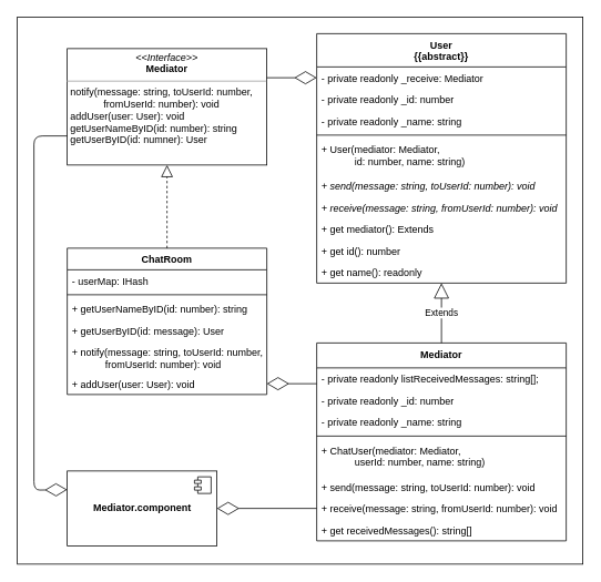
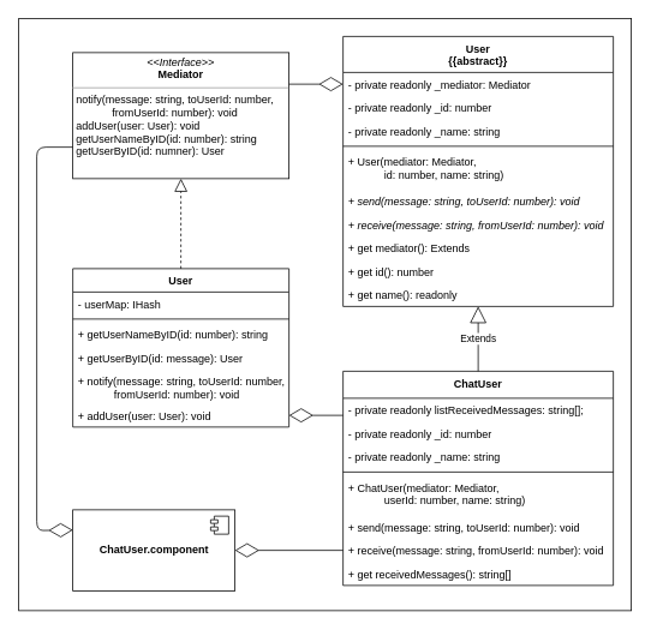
  <mxCell id="0" />
  <mxCell id="1" parent="0" />
  <mxCell id="2" value="" style="rounded=0;whiteSpace=wrap;html=1;" vertex="1" parent="1"><mxGeometry x="20" y="20" width="680" height="658" as="geometry" /></mxCell>
  <mxCell id="3" value="&lt;p style=&quot;margin: 0px ; margin-top: 4px ; text-align: center&quot;&gt;&lt;i&gt;&amp;lt;&amp;lt;Interface&amp;gt;&amp;gt;&lt;/i&gt;&lt;br&gt;&lt;b&gt;Mediator&lt;/b&gt;&lt;/p&gt;&lt;hr size=&quot;1&quot;&gt;&lt;p style=&quot;margin: 0px ; margin-left: 4px&quot;&gt;notify(message: string, toUserId: number,&lt;br&gt;&amp;nbsp; &amp;nbsp; &amp;nbsp; &amp;nbsp; &amp;nbsp; &amp;nbsp; fromUserId: number): void&lt;/p&gt;&lt;p style=&quot;margin: 0px ; margin-left: 4px&quot;&gt;addUser(user: User): void&lt;/p&gt;&lt;p style=&quot;margin: 0px ; margin-left: 4px&quot;&gt;getUserNameByID(id: number): string&lt;/p&gt;&lt;p style=&quot;margin: 0px ; margin-left: 4px&quot;&gt;getUserByID(id: numner): User&lt;/p&gt;" style="verticalAlign=top;align=left;overflow=fill;fontSize=12;fontFamily=Helvetica;html=1;" vertex="1" parent="1"><mxGeometry x="80" y="58" width="240" height="140" as="geometry" /></mxCell>
  <mxCell id="4" value="User&#10;{{abstract}}" style="swimlane;fontStyle=1;align=center;verticalAlign=top;childLayout=stackLayout;horizontal=1;startSize=40;horizontalStack=0;resizeParent=1;resizeParentMax=0;resizeLast=0;collapsible=1;marginBottom=0;" vertex="1" parent="1"><mxGeometry x="380" y="40" width="300" height="300" as="geometry" /></mxCell>
- <mxCell id="5" value="- private readonly _receive: Mediator" style="text;strokeColor=none;fillColor=none;align=left;verticalAlign=top;spacingLeft=4;spacingRight=4;overflow=hidden;rotatable=0;points=[[0,0.5],[1,0.5]];portConstraint=eastwest;" vertex="1" parent="4"><mxGeometry y="40" width="300" height="26" as="geometry" /></mxCell>
+ <mxCell id="5" value="- private readonly _mediator: Mediator" style="text;strokeColor=none;fillColor=none;align=left;verticalAlign=top;spacingLeft=4;spacingRight=4;overflow=hidden;rotatable=0;points=[[0,0.5],[1,0.5]];portConstraint=eastwest;" vertex="1" parent="4"><mxGeometry y="40" width="300" height="26" as="geometry" /></mxCell>
  <mxCell id="6" value="- private readonly _id: number" style="text;strokeColor=none;fillColor=none;align=left;verticalAlign=top;spacingLeft=4;spacingRight=4;overflow=hidden;rotatable=0;points=[[0,0.5],[1,0.5]];portConstraint=eastwest;" vertex="1" parent="4"><mxGeometry y="66" width="300" height="26" as="geometry" /></mxCell>
  <mxCell id="7" value="- private readonly _name: string" style="text;strokeColor=none;fillColor=none;align=left;verticalAlign=top;spacingLeft=4;spacingRight=4;overflow=hidden;rotatable=0;points=[[0,0.5],[1,0.5]];portConstraint=eastwest;" vertex="1" parent="4"><mxGeometry y="92" width="300" height="26" as="geometry" /></mxCell>
  <mxCell id="8" value="" style="line;strokeWidth=1;fillColor=none;align=left;verticalAlign=middle;spacingTop=-1;spacingLeft=3;spacingRight=3;rotatable=0;labelPosition=right;points=[];portConstraint=eastwest;" vertex="1" parent="4"><mxGeometry y="118" width="300" height="8" as="geometry" /></mxCell>
  <mxCell id="9" value="+ User(mediator: Mediator, &#10;            id: number, name: string)" style="text;strokeColor=none;fillColor=none;align=left;verticalAlign=top;spacingLeft=4;spacingRight=4;overflow=hidden;rotatable=0;points=[[0,0.5],[1,0.5]];portConstraint=eastwest;" vertex="1" parent="4"><mxGeometry y="126" width="300" height="44" as="geometry" /></mxCell>
  <mxCell id="10" value="+ send(message: string, toUserId: number): void" style="text;strokeColor=none;fillColor=none;align=left;verticalAlign=top;spacingLeft=4;spacingRight=4;overflow=hidden;rotatable=0;points=[[0,0.5],[1,0.5]];portConstraint=eastwest;fontStyle=2" vertex="1" parent="4"><mxGeometry y="170" width="300" height="26" as="geometry" /></mxCell>
  <mxCell id="11" value="+ receive(message: string, fromUserId: number): void" style="text;strokeColor=none;fillColor=none;align=left;verticalAlign=top;spacingLeft=4;spacingRight=4;overflow=hidden;rotatable=0;points=[[0,0.5],[1,0.5]];portConstraint=eastwest;fontStyle=2" vertex="1" parent="4"><mxGeometry y="196" width="300" height="26" as="geometry" /></mxCell>
  <mxCell id="12" value="+ get mediator(): Extends" style="text;strokeColor=none;fillColor=none;align=left;verticalAlign=top;spacingLeft=4;spacingRight=4;overflow=hidden;rotatable=0;points=[[0,0.5],[1,0.5]];portConstraint=eastwest;fontStyle=0" vertex="1" parent="4"><mxGeometry y="222" width="300" height="26" as="geometry" /></mxCell>
  <mxCell id="13" value="+ get id(): number" style="text;strokeColor=none;fillColor=none;align=left;verticalAlign=top;spacingLeft=4;spacingRight=4;overflow=hidden;rotatable=0;points=[[0,0.5],[1,0.5]];portConstraint=eastwest;fontStyle=0" vertex="1" parent="4"><mxGeometry y="248" width="300" height="26" as="geometry" /></mxCell>
  <mxCell id="14" value="+ get name(): readonly" style="text;strokeColor=none;fillColor=none;align=left;verticalAlign=top;spacingLeft=4;spacingRight=4;overflow=hidden;rotatable=0;points=[[0,0.5],[1,0.5]];portConstraint=eastwest;fontStyle=0" vertex="1" parent="4"><mxGeometry y="274" width="300" height="26" as="geometry" /></mxCell>
- <mxCell id="15" value="Mediator" style="swimlane;fontStyle=1;align=center;verticalAlign=top;childLayout=stackLayout;horizontal=1;startSize=30;horizontalStack=0;resizeParent=1;resizeParentMax=0;resizeLast=0;collapsible=1;marginBottom=0;" vertex="1" parent="1"><mxGeometry x="380" y="412" width="300" height="238" as="geometry" /></mxCell>
+ <mxCell id="15" value="ChatUser" style="swimlane;fontStyle=1;align=center;verticalAlign=top;childLayout=stackLayout;horizontal=1;startSize=30;horizontalStack=0;resizeParent=1;resizeParentMax=0;resizeLast=0;collapsible=1;marginBottom=0;" vertex="1" parent="1"><mxGeometry x="380" y="412" width="300" height="238" as="geometry" /></mxCell>
  <mxCell id="16" value="- private readonly listReceivedMessages: string[];" style="text;strokeColor=none;fillColor=none;align=left;verticalAlign=top;spacingLeft=4;spacingRight=4;overflow=hidden;rotatable=0;points=[[0,0.5],[1,0.5]];portConstraint=eastwest;" vertex="1" parent="15"><mxGeometry y="30" width="300" height="26" as="geometry" /></mxCell>
  <mxCell id="17" value="- private readonly _id: number" style="text;strokeColor=none;fillColor=none;align=left;verticalAlign=top;spacingLeft=4;spacingRight=4;overflow=hidden;rotatable=0;points=[[0,0.5],[1,0.5]];portConstraint=eastwest;" vertex="1" parent="15"><mxGeometry y="56" width="300" height="26" as="geometry" /></mxCell>
  <mxCell id="18" value="- private readonly _name: string" style="text;strokeColor=none;fillColor=none;align=left;verticalAlign=top;spacingLeft=4;spacingRight=4;overflow=hidden;rotatable=0;points=[[0,0.5],[1,0.5]];portConstraint=eastwest;" vertex="1" parent="15"><mxGeometry y="82" width="300" height="26" as="geometry" /></mxCell>
  <mxCell id="19" value="" style="line;strokeWidth=1;fillColor=none;align=left;verticalAlign=middle;spacingTop=-1;spacingLeft=3;spacingRight=3;rotatable=0;labelPosition=right;points=[];portConstraint=eastwest;" vertex="1" parent="15"><mxGeometry y="108" width="300" height="8" as="geometry" /></mxCell>
  <mxCell id="20" value="+ ChatUser(mediator: Mediator, &#10;            userId: number, name: string)" style="text;strokeColor=none;fillColor=none;align=left;verticalAlign=top;spacingLeft=4;spacingRight=4;overflow=hidden;rotatable=0;points=[[0,0.5],[1,0.5]];portConstraint=eastwest;" vertex="1" parent="15"><mxGeometry y="116" width="300" height="44" as="geometry" /></mxCell>
  <mxCell id="21" value="+ send(message: string, toUserId: number): void" style="text;strokeColor=none;fillColor=none;align=left;verticalAlign=top;spacingLeft=4;spacingRight=4;overflow=hidden;rotatable=0;points=[[0,0.5],[1,0.5]];portConstraint=eastwest;fontStyle=0" vertex="1" parent="15"><mxGeometry y="160" width="300" height="26" as="geometry" /></mxCell>
  <mxCell id="22" value="+ receive(message: string, fromUserId: number): void" style="text;strokeColor=none;fillColor=none;align=left;verticalAlign=top;spacingLeft=4;spacingRight=4;overflow=hidden;rotatable=0;points=[[0,0.5],[1,0.5]];portConstraint=eastwest;fontStyle=0" vertex="1" parent="15"><mxGeometry y="186" width="300" height="26" as="geometry" /></mxCell>
  <mxCell id="23" value="+ get receivedMessages(): string[]" style="text;strokeColor=none;fillColor=none;align=left;verticalAlign=top;spacingLeft=4;spacingRight=4;overflow=hidden;rotatable=0;points=[[0,0.5],[1,0.5]];portConstraint=eastwest;fontStyle=0" vertex="1" parent="15"><mxGeometry y="212" width="300" height="26" as="geometry" /></mxCell>
  <mxCell id="24" value="Extends" style="endArrow=block;endSize=16;endFill=0;html=1;exitX=0.5;exitY=0;exitDx=0;exitDy=0;entryX=0.5;entryY=1;entryDx=0;entryDy=0;entryPerimeter=0;" edge="1" parent="1" source="15" target="14"><mxGeometry width="160" relative="1" as="geometry"><mxPoint x="140" y="548" as="sourcePoint" /><mxPoint x="600" y="368" as="targetPoint" /></mxGeometry></mxCell>
- <mxCell id="25" value="ChatRoom" style="swimlane;fontStyle=1;align=center;verticalAlign=top;childLayout=stackLayout;horizontal=1;startSize=26;horizontalStack=0;resizeParent=1;resizeParentMax=0;resizeLast=0;collapsible=1;marginBottom=0;" vertex="1" parent="1"><mxGeometry x="80" y="298" width="240" height="176" as="geometry" /></mxCell>
+ <mxCell id="25" value="User" style="swimlane;fontStyle=1;align=center;verticalAlign=top;childLayout=stackLayout;horizontal=1;startSize=26;horizontalStack=0;resizeParent=1;resizeParentMax=0;resizeLast=0;collapsible=1;marginBottom=0;" vertex="1" parent="1"><mxGeometry x="80" y="298" width="240" height="176" as="geometry" /></mxCell>
  <mxCell id="26" value="- userMap: IHash" style="text;strokeColor=none;fillColor=none;align=left;verticalAlign=top;spacingLeft=4;spacingRight=4;overflow=hidden;rotatable=0;points=[[0,0.5],[1,0.5]];portConstraint=eastwest;" vertex="1" parent="25"><mxGeometry y="26" width="240" height="26" as="geometry" /></mxCell>
  <mxCell id="27" value="" style="line;strokeWidth=1;fillColor=none;align=left;verticalAlign=middle;spacingTop=-1;spacingLeft=3;spacingRight=3;rotatable=0;labelPosition=right;points=[];portConstraint=eastwest;" vertex="1" parent="25"><mxGeometry y="52" width="240" height="8" as="geometry" /></mxCell>
  <mxCell id="28" value="+ getUserNameByID(id: number): string" style="text;strokeColor=none;fillColor=none;align=left;verticalAlign=top;spacingLeft=4;spacingRight=4;overflow=hidden;rotatable=0;points=[[0,0.5],[1,0.5]];portConstraint=eastwest;" vertex="1" parent="25"><mxGeometry y="60" width="240" height="26" as="geometry" /></mxCell>
  <mxCell id="29" value="+ getUserByID(id: message): User" style="text;strokeColor=none;fillColor=none;align=left;verticalAlign=top;spacingLeft=4;spacingRight=4;overflow=hidden;rotatable=0;points=[[0,0.5],[1,0.5]];portConstraint=eastwest;" vertex="1" parent="25"><mxGeometry y="86" width="240" height="26" as="geometry" /></mxCell>
  <mxCell id="30" value="+ notify(message: string, toUserId: number,&#10;            fromUserId: number): void" style="text;strokeColor=none;fillColor=none;align=left;verticalAlign=top;spacingLeft=4;spacingRight=4;overflow=hidden;rotatable=0;points=[[0,0.5],[1,0.5]];portConstraint=eastwest;" vertex="1" parent="25"><mxGeometry y="112" width="240" height="38" as="geometry" /></mxCell>
  <mxCell id="31" value="+ addUser(user: User): void" style="text;strokeColor=none;fillColor=none;align=left;verticalAlign=top;spacingLeft=4;spacingRight=4;overflow=hidden;rotatable=0;points=[[0,0.5],[1,0.5]];portConstraint=eastwest;" vertex="1" parent="25"><mxGeometry y="150" width="240" height="26" as="geometry" /></mxCell>
  <mxCell id="32" value="" style="endArrow=block;dashed=1;endFill=0;endSize=12;html=1;entryX=0.5;entryY=1;entryDx=0;entryDy=0;exitX=0.5;exitY=0;exitDx=0;exitDy=0;" edge="1" parent="1" source="25" target="3"><mxGeometry width="160" relative="1" as="geometry"><mxPoint x="-10" y="548" as="sourcePoint" /><mxPoint x="150" y="548" as="targetPoint" /></mxGeometry></mxCell>
- <mxCell id="33" value="&lt;b&gt;Mediator.component&lt;/b&gt;" style="html=1;dropTarget=0;" vertex="1" parent="1"><mxGeometry x="80" y="566" width="180" height="90" as="geometry" /></mxCell>
+ <mxCell id="33" value="&lt;b&gt;ChatUser.component&lt;/b&gt;" style="html=1;dropTarget=0;" vertex="1" parent="1"><mxGeometry x="80" y="566" width="180" height="90" as="geometry" /></mxCell>
  <mxCell id="34" value="" style="shape=module;jettyWidth=8;jettyHeight=4;" vertex="1" parent="33"><mxGeometry x="1" width="20" height="20" relative="1" as="geometry"><mxPoint x="-27" y="7" as="offset" /></mxGeometry></mxCell>
  <mxCell id="35" value="" style="endArrow=diamondThin;endFill=0;endSize=24;html=1;entryX=1;entryY=0.5;entryDx=0;entryDy=0;exitX=0;exitY=0.5;exitDx=0;exitDy=0;" edge="1" parent="1" source="22" target="33"><mxGeometry width="160" relative="1" as="geometry"><mxPoint x="620" y="758" as="sourcePoint" /><mxPoint x="780" y="758" as="targetPoint" /></mxGeometry></mxCell>
  <mxCell id="36" value="" style="endArrow=diamondThin;endFill=0;endSize=24;html=1;entryX=0;entryY=0.25;entryDx=0;entryDy=0;exitX=0;exitY=0.75;exitDx=0;exitDy=0;" edge="1" parent="1" source="3" target="33"><mxGeometry width="160" relative="1" as="geometry"><mxPoint x="-20" y="568" as="sourcePoint" /><mxPoint x="140" y="568" as="targetPoint" /><Array as="points"><mxPoint x="40" y="163" /><mxPoint x="40" y="589" /></Array></mxGeometry></mxCell>
  <mxCell id="37" value="" style="endArrow=diamondThin;endFill=0;endSize=24;html=1;entryX=0;entryY=0.5;entryDx=0;entryDy=0;exitX=1;exitY=0.25;exitDx=0;exitDy=0;" edge="1" parent="1" source="3" target="5"><mxGeometry width="160" relative="1" as="geometry"><mxPoint x="240" y="378" as="sourcePoint" /><mxPoint x="400" y="378" as="targetPoint" /></mxGeometry></mxCell>
  <mxCell id="38" value="" style="endArrow=diamondThin;endFill=0;endSize=24;html=1;entryX=1;entryY=0.5;entryDx=0;entryDy=0;" edge="1" parent="1" target="31"><mxGeometry width="160" relative="1" as="geometry"><mxPoint x="380" y="461" as="sourcePoint" /><mxPoint x="-80" y="348" as="targetPoint" /></mxGeometry></mxCell>
